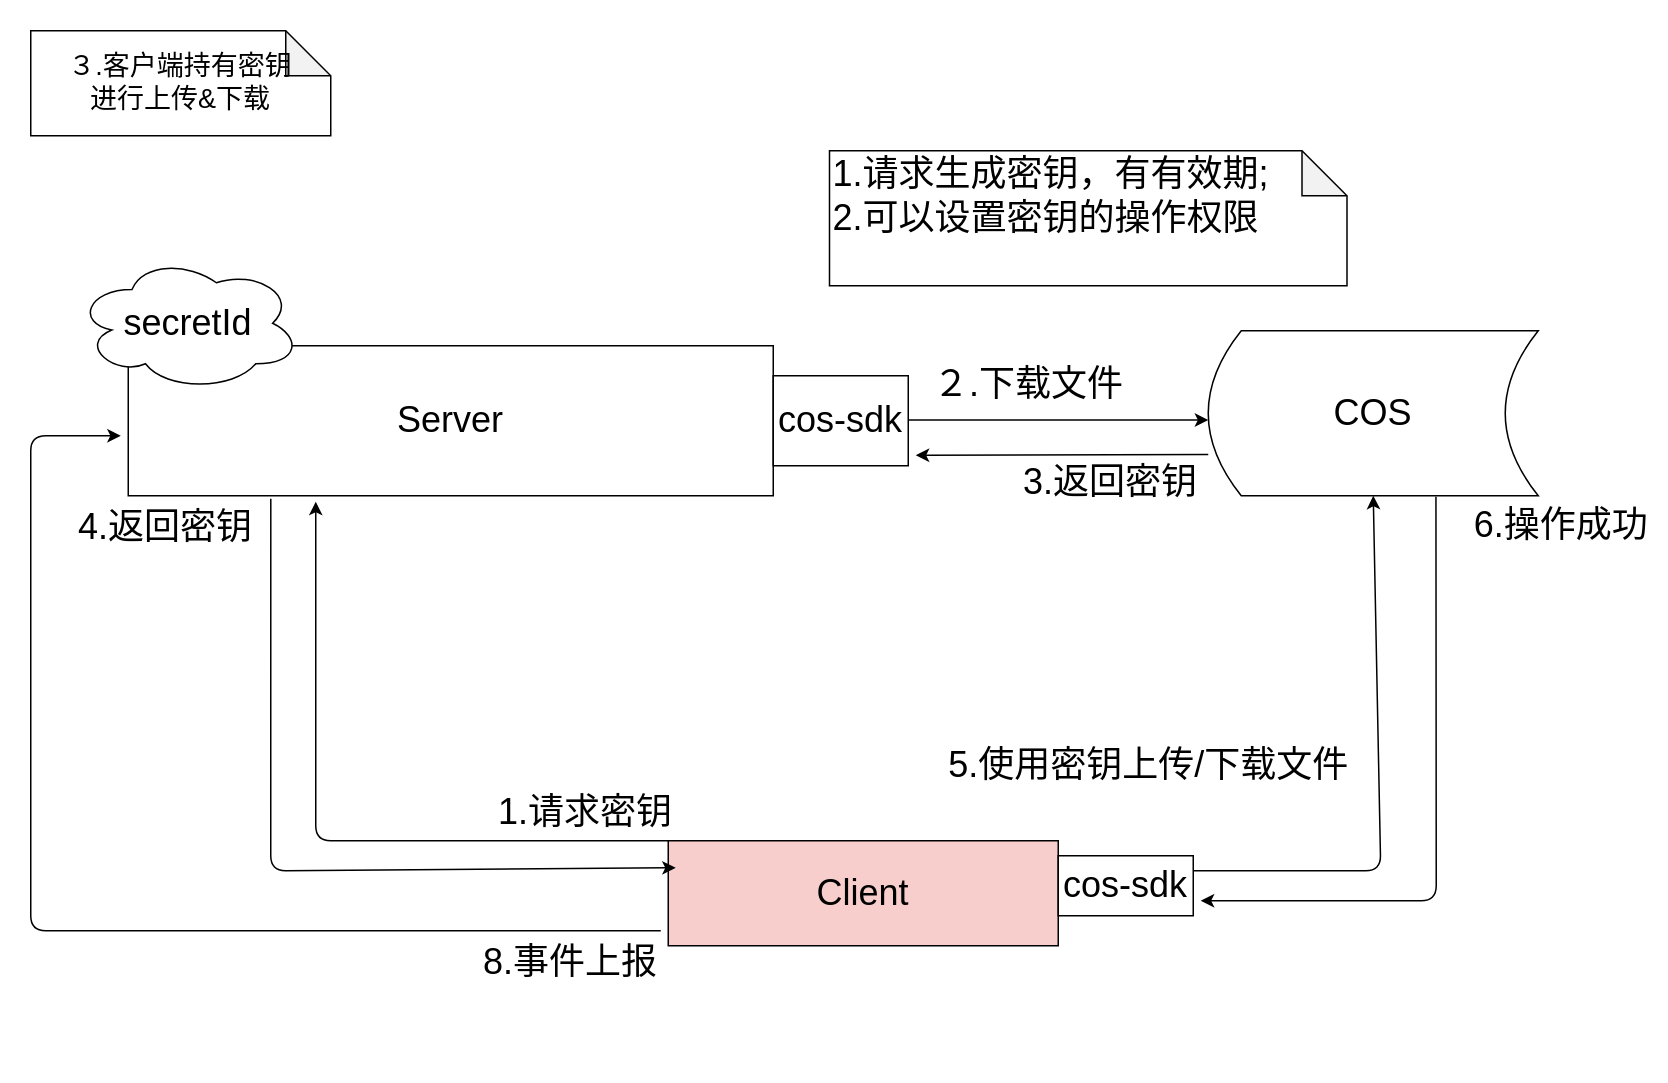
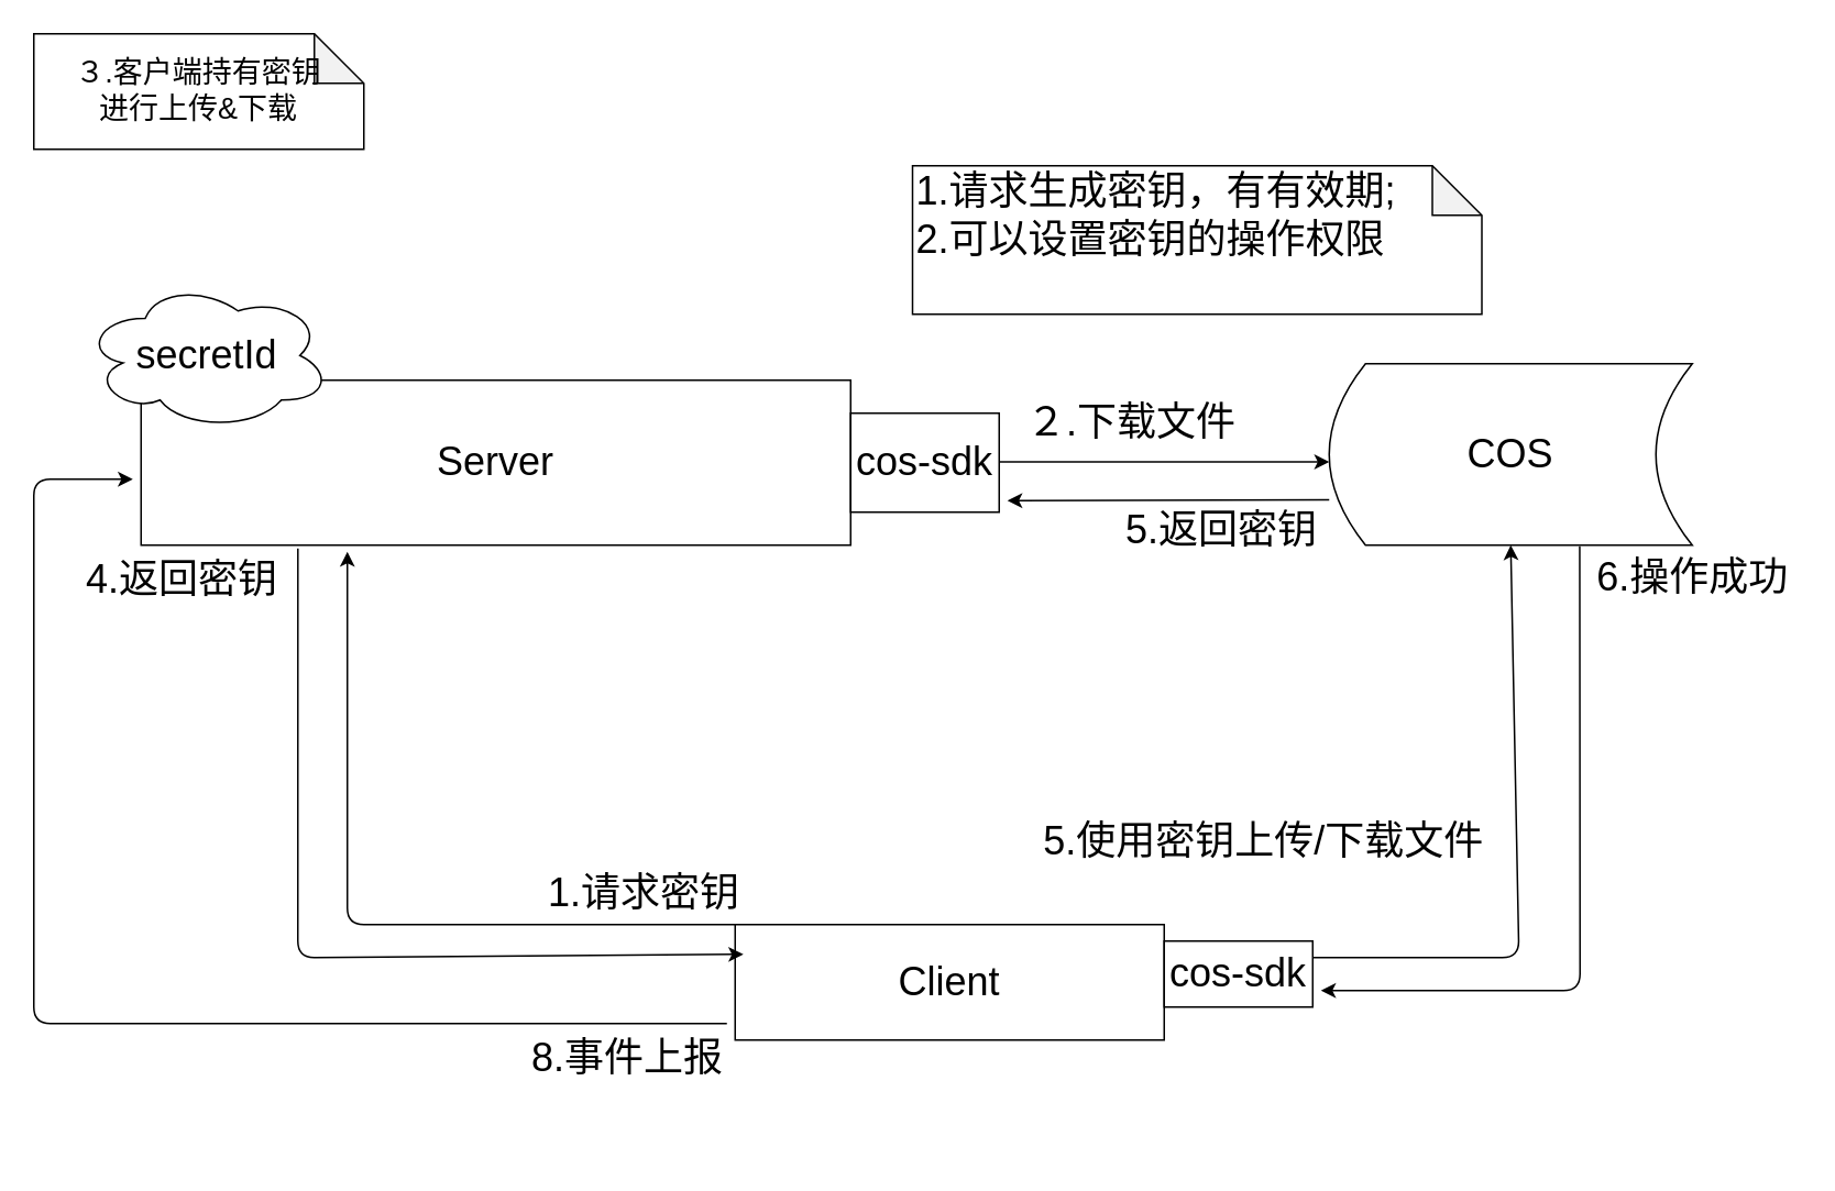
  <mxCell id="0" />
  <mxCell id="1" parent="0" />
  <mxCell id="2" value="&lt;font style=&quot;font-size: 24px&quot;&gt;Server&lt;/font&gt;" style="rounded=0;whiteSpace=wrap;html=1;" parent="1" vertex="1"><mxGeometry x="85" y="230" width="430" height="100" as="geometry" /></mxCell>
- <mxCell id="3" value="&lt;font style=&quot;font-size: 24px&quot;&gt;Client&lt;/font&gt;" style="rounded=0;whiteSpace=wrap;html=1;fillColor=#f8cecc;" parent="1" vertex="1"><mxGeometry x="445" y="560" width="260" height="70" as="geometry" /></mxCell>
+ <mxCell id="3" value="&lt;font style=&quot;font-size: 24px&quot;&gt;Client&lt;/font&gt;" style="rounded=0;whiteSpace=wrap;html=1;" parent="1" vertex="1"><mxGeometry x="445" y="560" width="260" height="70" as="geometry" /></mxCell>
  <mxCell id="4" value="&lt;font style=&quot;font-size: 24px&quot;&gt;COS&lt;/font&gt;" style="shape=dataStorage;whiteSpace=wrap;html=1;" parent="1" vertex="1"><mxGeometry x="805" y="220" width="220" height="110" as="geometry" /></mxCell>
  <mxCell id="5" value="" style="endArrow=classic;html=1;" parent="1" edge="1"><mxGeometry width="50" height="50" relative="1" as="geometry"><mxPoint x="605" y="279.5" as="sourcePoint" /><mxPoint x="805" y="279.5" as="targetPoint" /><Array as="points"><mxPoint x="745" y="279.5" /></Array></mxGeometry></mxCell>
  <mxCell id="6" value="&lt;span style=&quot;text-align: center&quot;&gt;&lt;font style=&quot;font-size: 24px&quot;&gt;1.请求密钥&lt;/font&gt;&lt;/span&gt;" style="text;whiteSpace=wrap;html=1;" parent="1" vertex="1"><mxGeometry x="330" y="520" width="210" height="80" as="geometry" /></mxCell>
  <mxCell id="7" value="&lt;font style=&quot;font-size: 18px&quot;&gt;３.客户端持有密钥&lt;br&gt;进行上传&amp;amp;下载&lt;br&gt;&lt;/font&gt;" style="shape=note;whiteSpace=wrap;html=1;backgroundOutline=1;darkOpacity=0.05;" parent="1" vertex="1"><mxGeometry x="20" y="20" width="200" height="70" as="geometry" /></mxCell>
  <mxCell id="8" value="&lt;font style=&quot;font-size: 24px&quot;&gt;secretId&lt;/font&gt;" style="ellipse;shape=cloud;whiteSpace=wrap;html=1;" parent="1" vertex="1"><mxGeometry x="50" y="170" width="150" height="90" as="geometry" /></mxCell>
  <mxCell id="9" value="&lt;font style=&quot;font-size: 24px&quot;&gt;cos-sdk&lt;/font&gt;" style="rounded=0;whiteSpace=wrap;html=1;" parent="1" vertex="1"><mxGeometry x="515" y="250" width="90" height="60" as="geometry" /></mxCell>
  <mxCell id="10" value="" style="endArrow=classic;html=1;exitX=0;exitY=0.75;exitDx=0;exitDy=0;" parent="1" source="4" edge="1"><mxGeometry width="50" height="50" relative="1" as="geometry"><mxPoint x="550" y="380" as="sourcePoint" /><mxPoint x="610" y="303" as="targetPoint" /></mxGeometry></mxCell>
  <mxCell id="11" value="" style="endArrow=classic;html=1;exitX=0;exitY=0;exitDx=0;exitDy=0;" parent="1" source="3" edge="1"><mxGeometry width="50" height="50" relative="1" as="geometry"><mxPoint x="440" y="595" as="sourcePoint" /><mxPoint x="210" y="334" as="targetPoint" /><Array as="points"><mxPoint x="210" y="560" /></Array></mxGeometry></mxCell>
  <mxCell id="12" value="&lt;span style=&quot;text-align: center&quot;&gt;&lt;font style=&quot;font-size: 24px&quot;&gt;２.下载文件&lt;/font&gt;&lt;/span&gt;" style="text;whiteSpace=wrap;html=1;" parent="1" vertex="1"><mxGeometry x="620" y="235" width="210" height="80" as="geometry" /></mxCell>
- <mxCell id="13" value="&lt;span style=&quot;text-align: center&quot;&gt;&lt;font style=&quot;font-size: 24px&quot;&gt;3.返回密钥&lt;/font&gt;&lt;/span&gt;" style="text;whiteSpace=wrap;html=1;" parent="1" vertex="1"><mxGeometry x="680" y="300" width="210" height="80" as="geometry" /></mxCell>
+ <mxCell id="13" value="&lt;span style=&quot;text-align: center&quot;&gt;&lt;font style=&quot;font-size: 24px&quot;&gt;5.返回密钥&lt;/font&gt;&lt;/span&gt;" style="text;whiteSpace=wrap;html=1;" parent="1" vertex="1"><mxGeometry x="680" y="300" width="210" height="80" as="geometry" /></mxCell>
  <mxCell id="14" value="" style="endArrow=classic;html=1;exitX=0.221;exitY=1.02;exitDx=0;exitDy=0;exitPerimeter=0;" parent="1" edge="1" source="2"><mxGeometry width="50" height="50" relative="1" as="geometry"><mxPoint x="300" y="340" as="sourcePoint" /><mxPoint x="450" y="578" as="targetPoint" /><Array as="points"><mxPoint x="180" y="580" /></Array></mxGeometry></mxCell>
  <mxCell id="15" value="&lt;span style=&quot;text-align: center&quot;&gt;&lt;font style=&quot;font-size: 24px&quot;&gt;4.返回密钥&lt;/font&gt;&lt;/span&gt;" style="text;whiteSpace=wrap;html=1;" parent="1" vertex="1"><mxGeometry x="50" y="330" width="210" height="80" as="geometry" /></mxCell>
  <mxCell id="16" value="&lt;font style=&quot;font-size: 24px&quot;&gt;cos-sdk&lt;/font&gt;" style="rounded=0;whiteSpace=wrap;html=1;" parent="1" vertex="1"><mxGeometry x="705" y="570" width="90" height="40" as="geometry" /></mxCell>
  <mxCell id="17" value="" style="endArrow=classic;html=1;exitX=1;exitY=0.25;exitDx=0;exitDy=0;entryX=0.5;entryY=1;entryDx=0;entryDy=0;" parent="1" source="16" target="4" edge="1"><mxGeometry width="50" height="50" relative="1" as="geometry"><mxPoint x="500" y="430" as="sourcePoint" /><mxPoint x="920" y="340" as="targetPoint" /><Array as="points"><mxPoint x="920" y="580" /></Array></mxGeometry></mxCell>
  <mxCell id="18" value="&lt;font style=&quot;font-size: 24px&quot;&gt;5.使用密钥上传/下载文件&lt;/font&gt;" style="text;html=1;align=center;verticalAlign=middle;resizable=0;points=[];autosize=1;" parent="1" vertex="1"><mxGeometry x="620" y="500" width="290" height="20" as="geometry" /></mxCell>
  <mxCell id="19" value="&lt;font style=&quot;font-size: 24px&quot;&gt;1.请求生成密钥，有有效期;&lt;br&gt;2.可以设置密钥的操作权限&lt;br&gt;&lt;br&gt;&lt;/font&gt;" style="shape=note;whiteSpace=wrap;html=1;backgroundOutline=1;darkOpacity=0.05;align=left;" parent="1" vertex="1"><mxGeometry x="552.5" y="100" width="345" height="90" as="geometry" /></mxCell>
  <mxCell id="20" value="" style="endArrow=classic;html=1;" edge="1" parent="1"><mxGeometry width="50" height="50" relative="1" as="geometry"><mxPoint x="440" y="620" as="sourcePoint" /><mxPoint x="80" y="290" as="targetPoint" /><Array as="points"><mxPoint x="20" y="620" /><mxPoint x="20" y="290" /></Array></mxGeometry></mxCell>
  <mxCell id="21" value="&lt;div style=&quot;text-align: center&quot;&gt;&lt;span style=&quot;font-size: 24px&quot;&gt;8.事件上报&lt;/span&gt;&lt;/div&gt;" style="text;whiteSpace=wrap;html=1;" vertex="1" parent="1"><mxGeometry x="320" y="620" width="210" height="80" as="geometry" /></mxCell>
  <mxCell id="22" value="" style="endArrow=classic;html=1;exitX=0.69;exitY=1.006;exitDx=0;exitDy=0;exitPerimeter=0;" edge="1" parent="1" source="4"><mxGeometry width="50" height="50" relative="1" as="geometry"><mxPoint x="805" y="590" as="sourcePoint" /><mxPoint x="800" y="600" as="targetPoint" /><Array as="points"><mxPoint x="957" y="600" /></Array></mxGeometry></mxCell>
- <mxCell id="23" value="&lt;font style=&quot;font-size: 24px&quot;&gt;6.操作成功&lt;/font&gt;" style="text;html=1;align=center;verticalAlign=middle;resizable=0;points=[];autosize=1;" vertex="1" parent="1"><mxGeometry x="975" y="340" width="130" height="20" as="geometry" /></mxCell>
+ <mxCell id="23" value="&lt;font style=&quot;font-size: 24px&quot;&gt;6.操作成功&lt;/font&gt;" style="text;html=1;align=center;verticalAlign=middle;resizable=0;points=[];autosize=1;" vertex="1" parent="1"><mxGeometry x="960" y="340" width="130" height="20" as="geometry" /></mxCell>
